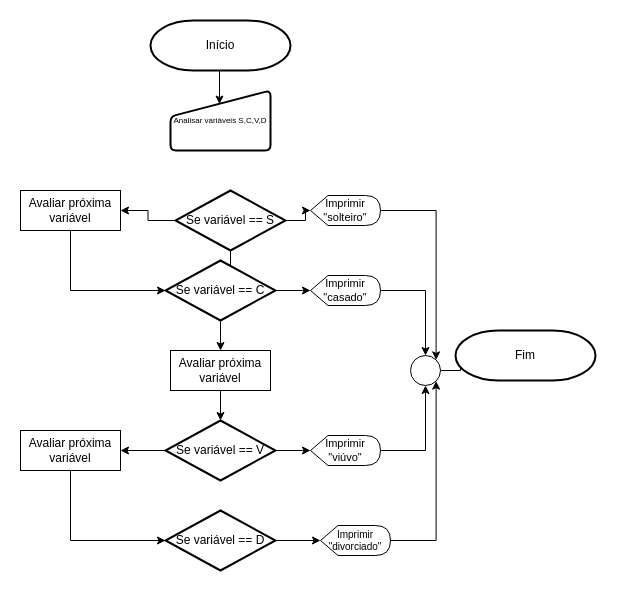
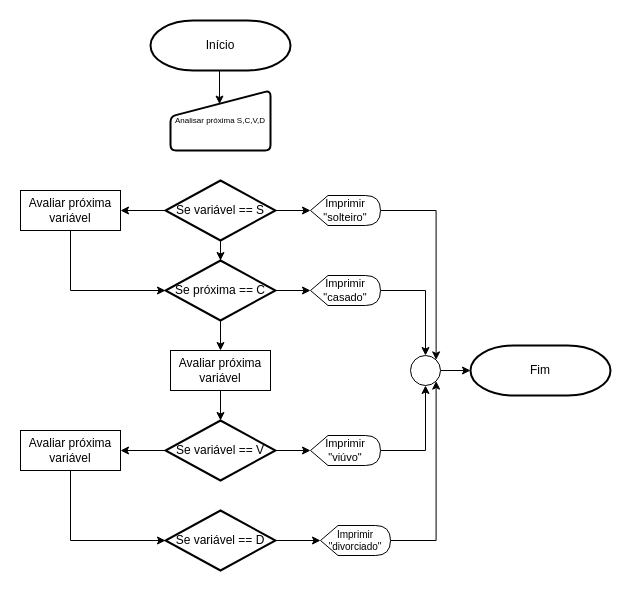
  <mxCell id="0" />
  <mxCell id="1" parent="0" />
  <mxCell id="2" value="Início" style="strokeWidth=2;html=1;shape=mxgraph.flowchart.terminator;whiteSpace=wrap;" vertex="1" parent="1"><mxGeometry x="150" y="20" width="140" height="50" as="geometry" /></mxCell>
- <mxCell id="3" value="Analisar variáveis S,C,V,D" style="html=1;strokeWidth=2;shape=manualInput;whiteSpace=wrap;rounded=1;size=26;arcSize=11;fontSize=8;" vertex="1" parent="1"><mxGeometry x="170" y="90" width="100" height="60" as="geometry" /></mxCell>
+ <mxCell id="3" value="Analisar próxima S,C,V,D" style="html=1;strokeWidth=2;shape=manualInput;whiteSpace=wrap;rounded=1;size=26;arcSize=11;fontSize=8;" vertex="1" parent="1"><mxGeometry x="170" y="90" width="100" height="60" as="geometry" /></mxCell>
  <mxCell id="4" style="edgeStyle=orthogonalEdgeStyle;rounded=0;orthogonalLoop=1;jettySize=auto;html=1;exitX=0.5;exitY=1;exitDx=0;exitDy=0;exitPerimeter=0;entryX=0.49;entryY=0.226;entryDx=0;entryDy=0;entryPerimeter=0;" edge="1" parent="1" source="2" target="3"><mxGeometry relative="1" as="geometry"><mxPoint x="220" y="100" as="targetPoint" /></mxGeometry></mxCell>
  <mxCell id="5" value="" style="edgeStyle=orthogonalEdgeStyle;rounded=0;orthogonalLoop=1;jettySize=auto;html=1;" edge="1" parent="1" source="8" target="14"><mxGeometry relative="1" as="geometry" /></mxCell>
  <mxCell id="6" value="" style="edgeStyle=orthogonalEdgeStyle;rounded=0;orthogonalLoop=1;jettySize=auto;html=1;" edge="1" parent="1" source="8" target="16"><mxGeometry relative="1" as="geometry" /></mxCell>
  <mxCell id="7" value="" style="edgeStyle=orthogonalEdgeStyle;rounded=0;orthogonalLoop=1;jettySize=auto;html=1;" edge="1" parent="1" source="8" target="23"><mxGeometry relative="1" as="geometry" /></mxCell>
- <mxCell id="8" value="Se variável == S" style="strokeWidth=2;html=1;shape=mxgraph.flowchart.decision;whiteSpace=wrap;" vertex="1" parent="1"><mxGeometry x="175" y="190" width="110" height="60" as="geometry" /></mxCell>
+ <mxCell id="8" value="Se variável == S" style="strokeWidth=2;html=1;shape=mxgraph.flowchart.decision;whiteSpace=wrap;" vertex="1" parent="1"><mxGeometry x="165" y="180" width="110" height="60" as="geometry" /></mxCell>
  <mxCell id="9" value="" style="edgeStyle=orthogonalEdgeStyle;rounded=0;orthogonalLoop=1;jettySize=auto;html=1;" edge="1" parent="1" source="11" target="20"><mxGeometry relative="1" as="geometry" /></mxCell>
  <mxCell id="10" value="" style="edgeStyle=orthogonalEdgeStyle;rounded=0;orthogonalLoop=1;jettySize=auto;html=1;" edge="1" parent="1" source="11" target="26"><mxGeometry relative="1" as="geometry" /></mxCell>
  <mxCell id="11" value="Se variável == V" style="strokeWidth=2;html=1;shape=mxgraph.flowchart.decision;whiteSpace=wrap;" vertex="1" parent="1"><mxGeometry x="165" y="420" width="110" height="60" as="geometry" /></mxCell>
  <mxCell id="12" value="" style="edgeStyle=orthogonalEdgeStyle;rounded=0;orthogonalLoop=1;jettySize=auto;html=1;" edge="1" parent="1" source="14" target="22"><mxGeometry relative="1" as="geometry" /></mxCell>
  <mxCell id="13" value="" style="edgeStyle=orthogonalEdgeStyle;rounded=0;orthogonalLoop=1;jettySize=auto;html=1;" edge="1" parent="1" source="14" target="25"><mxGeometry relative="1" as="geometry" /></mxCell>
- <mxCell id="14" value="Se variável == C" style="strokeWidth=2;html=1;shape=mxgraph.flowchart.decision;whiteSpace=wrap;" vertex="1" parent="1"><mxGeometry x="165" y="260" width="110" height="60" as="geometry" /></mxCell>
+ <mxCell id="14" value="Se próxima == C" style="strokeWidth=2;html=1;shape=mxgraph.flowchart.decision;whiteSpace=wrap;" vertex="1" parent="1"><mxGeometry x="165" y="260" width="110" height="60" as="geometry" /></mxCell>
  <mxCell id="15" style="edgeStyle=orthogonalEdgeStyle;rounded=0;orthogonalLoop=1;jettySize=auto;html=1;exitX=1;exitY=0.5;exitDx=0;exitDy=0;exitPerimeter=0;entryX=1;entryY=0;entryDx=0;entryDy=0;" edge="1" parent="1" source="16" target="32"><mxGeometry relative="1" as="geometry" /></mxCell>
  <mxCell id="16" value="Imprimir &quot;solteiro&quot;" style="shape=display;whiteSpace=wrap;html=1;fontSize=11;" vertex="1" parent="1"><mxGeometry x="310" y="195" width="70" height="30" as="geometry" /></mxCell>
  <mxCell id="17" style="edgeStyle=orthogonalEdgeStyle;rounded=0;orthogonalLoop=1;jettySize=auto;html=1;exitX=1;exitY=0.5;exitDx=0;exitDy=0;exitPerimeter=0;entryX=1;entryY=1;entryDx=0;entryDy=0;" edge="1" parent="1" source="18" target="32"><mxGeometry relative="1" as="geometry" /></mxCell>
  <mxCell id="18" value="Imprimir &quot;divorciado&quot;" style="shape=display;whiteSpace=wrap;html=1;fontSize=10;" vertex="1" parent="1"><mxGeometry x="320" y="525" width="70" height="30" as="geometry" /></mxCell>
  <mxCell id="19" style="edgeStyle=orthogonalEdgeStyle;rounded=0;orthogonalLoop=1;jettySize=auto;html=1;exitX=1;exitY=0.5;exitDx=0;exitDy=0;exitPerimeter=0;entryX=0.5;entryY=1;entryDx=0;entryDy=0;" edge="1" parent="1" source="20" target="32"><mxGeometry relative="1" as="geometry" /></mxCell>
  <mxCell id="20" value="Imprimir &quot;viúvo&quot;" style="shape=display;whiteSpace=wrap;html=1;fontSize=11;" vertex="1" parent="1"><mxGeometry x="310" y="435" width="70" height="30" as="geometry" /></mxCell>
  <mxCell id="21" style="edgeStyle=orthogonalEdgeStyle;rounded=0;orthogonalLoop=1;jettySize=auto;html=1;exitX=1;exitY=0.5;exitDx=0;exitDy=0;exitPerimeter=0;" edge="1" parent="1" source="22" target="32"><mxGeometry relative="1" as="geometry" /></mxCell>
  <mxCell id="22" value="Imprimir &quot;casado&quot;" style="shape=display;whiteSpace=wrap;html=1;fontSize=11;" vertex="1" parent="1"><mxGeometry x="310" y="275" width="70" height="30" as="geometry" /></mxCell>
  <mxCell id="23" value="Avaliar próxima variável" style="rounded=0;whiteSpace=wrap;html=1;" vertex="1" parent="1"><mxGeometry x="20" y="190" width="100" height="40" as="geometry" /></mxCell>
  <mxCell id="24" value="" style="edgeStyle=orthogonalEdgeStyle;rounded=0;orthogonalLoop=1;jettySize=auto;html=1;" edge="1" parent="1" source="25" target="11"><mxGeometry relative="1" as="geometry" /></mxCell>
  <mxCell id="25" value="Avaliar próxima variável" style="rounded=0;whiteSpace=wrap;html=1;" vertex="1" parent="1"><mxGeometry x="170" y="350" width="100" height="40" as="geometry" /></mxCell>
  <mxCell id="26" value="Avaliar próxima variável" style="rounded=0;whiteSpace=wrap;html=1;" vertex="1" parent="1"><mxGeometry x="20" y="430" width="100" height="40" as="geometry" /></mxCell>
  <mxCell id="27" value="" style="edgeStyle=orthogonalEdgeStyle;rounded=0;orthogonalLoop=1;jettySize=auto;html=1;" edge="1" parent="1" source="28" target="18"><mxGeometry relative="1" as="geometry" /></mxCell>
  <mxCell id="28" value="Se variável == D" style="strokeWidth=2;html=1;shape=mxgraph.flowchart.decision;whiteSpace=wrap;" vertex="1" parent="1"><mxGeometry x="165" y="510" width="110" height="60" as="geometry" /></mxCell>
  <mxCell id="29" style="edgeStyle=orthogonalEdgeStyle;rounded=0;orthogonalLoop=1;jettySize=auto;html=1;exitX=0.5;exitY=1;exitDx=0;exitDy=0;entryX=0;entryY=0.5;entryDx=0;entryDy=0;entryPerimeter=0;" edge="1" parent="1" source="23" target="14"><mxGeometry relative="1" as="geometry" /></mxCell>
  <mxCell id="30" style="edgeStyle=orthogonalEdgeStyle;rounded=0;orthogonalLoop=1;jettySize=auto;html=1;exitX=0.5;exitY=1;exitDx=0;exitDy=0;entryX=0;entryY=0.5;entryDx=0;entryDy=0;entryPerimeter=0;" edge="1" parent="1" source="26" target="28"><mxGeometry relative="1" as="geometry" /></mxCell>
  <mxCell id="31" value="" style="edgeStyle=orthogonalEdgeStyle;rounded=0;orthogonalLoop=1;jettySize=auto;html=1;" edge="1" parent="1" source="32" target="33"><mxGeometry relative="1" as="geometry" /></mxCell>
  <mxCell id="32" value="" style="ellipse;whiteSpace=wrap;html=1;aspect=fixed;" vertex="1" parent="1"><mxGeometry x="410" y="355" width="30" height="30" as="geometry" /></mxCell>
- <mxCell id="33" value="Fim" style="strokeWidth=2;html=1;shape=mxgraph.flowchart.terminator;whiteSpace=wrap;" vertex="1" parent="1"><mxGeometry x="455" y="330" width="140" height="50" as="geometry" /></mxCell>
+ <mxCell id="33" value="Fim" style="strokeWidth=2;html=1;shape=mxgraph.flowchart.terminator;whiteSpace=wrap;" vertex="1" parent="1"><mxGeometry x="470" y="345" width="140" height="50" as="geometry" /></mxCell>
